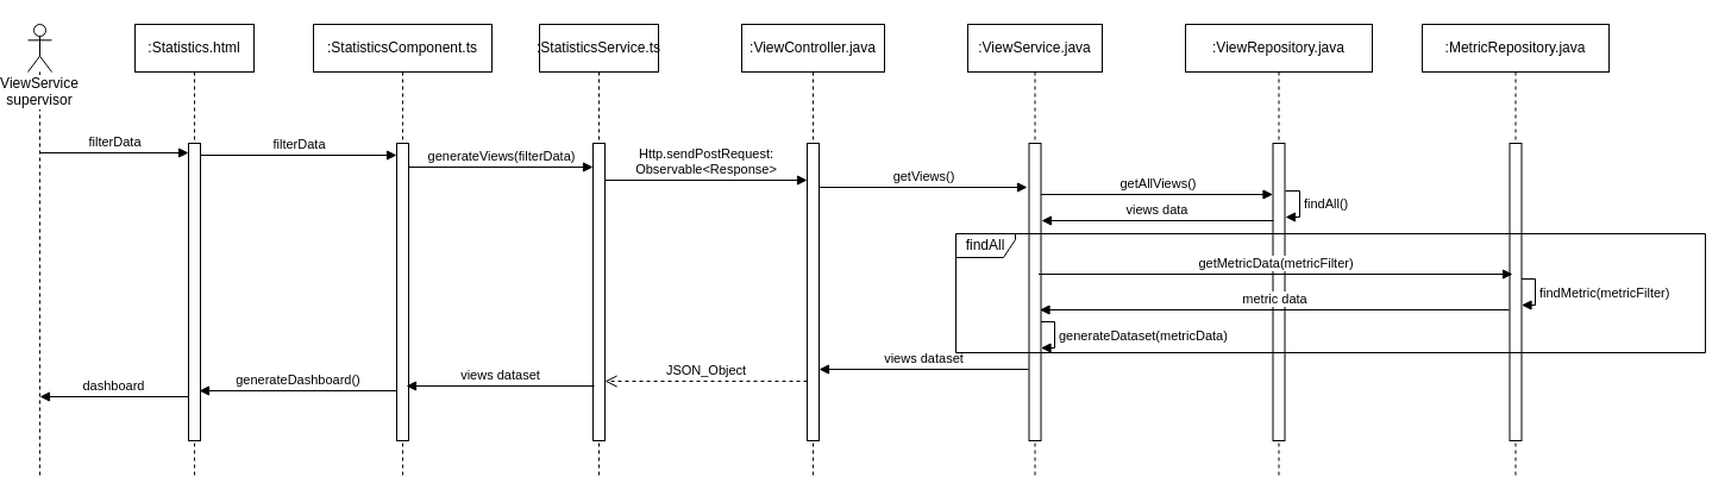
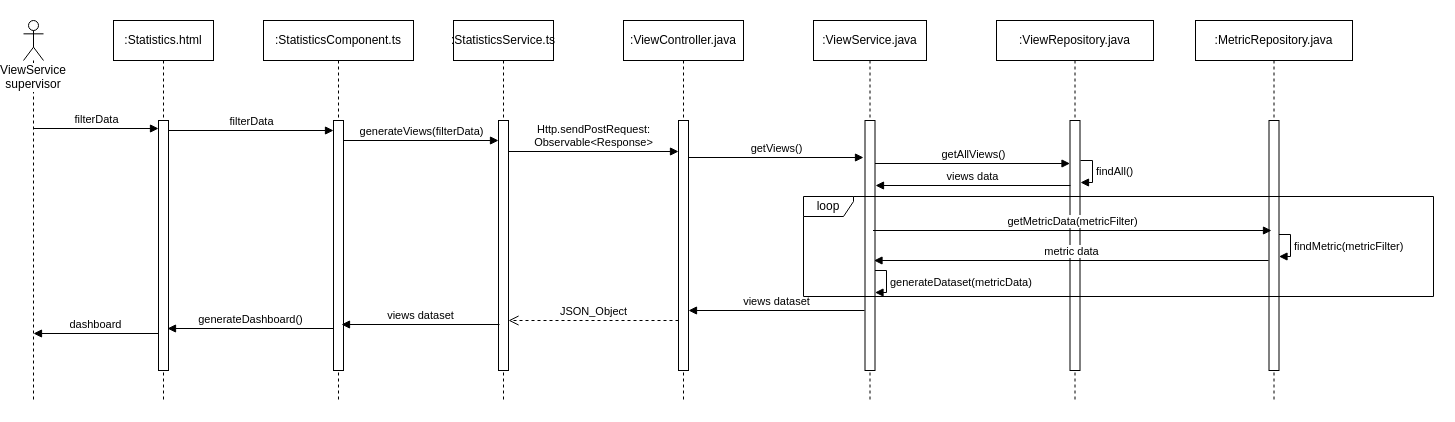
  <mxCell id="0" />
  <mxCell id="1" parent="0" />
  <mxCell id="2" value=":Statistics.html" style="shape=umlLifeline;perimeter=lifelinePerimeter;whiteSpace=wrap;html=1;container=1;collapsible=0;recursiveResize=0;outlineConnect=0;" vertex="1" parent="1"><mxGeometry x="110" y="20" width="100" height="380" as="geometry" /></mxCell>
  <mxCell id="3" value="" style="html=1;points=[];perimeter=orthogonalPerimeter;" vertex="1" parent="2"><mxGeometry x="45" y="100" width="10" height="250" as="geometry" /></mxCell>
  <mxCell id="4" value=":StatisticsComponent.ts" style="shape=umlLifeline;perimeter=lifelinePerimeter;whiteSpace=wrap;html=1;container=1;collapsible=0;recursiveResize=0;outlineConnect=0;" vertex="1" parent="1"><mxGeometry x="260" y="20" width="150" height="380" as="geometry" /></mxCell>
  <mxCell id="5" value="" style="html=1;points=[];perimeter=orthogonalPerimeter;" vertex="1" parent="4"><mxGeometry x="70" y="100" width="10" height="250" as="geometry" /></mxCell>
  <mxCell id="6" value=":StatisticsService.ts" style="shape=umlLifeline;perimeter=lifelinePerimeter;whiteSpace=wrap;html=1;container=1;collapsible=0;recursiveResize=0;outlineConnect=0;" vertex="1" parent="1"><mxGeometry x="450" y="20" width="100" height="380" as="geometry" /></mxCell>
  <mxCell id="7" value="" style="html=1;points=[];perimeter=orthogonalPerimeter;" vertex="1" parent="6"><mxGeometry x="45" y="100" width="10" height="250" as="geometry" /></mxCell>
  <mxCell id="8" value=":ViewController.java" style="shape=umlLifeline;perimeter=lifelinePerimeter;whiteSpace=wrap;html=1;container=1;collapsible=0;recursiveResize=0;outlineConnect=0;" vertex="1" parent="1"><mxGeometry x="620" y="20" width="120" height="380" as="geometry" /></mxCell>
  <mxCell id="9" value="" style="html=1;points=[];perimeter=orthogonalPerimeter;" vertex="1" parent="8"><mxGeometry x="55" y="100" width="10" height="250" as="geometry" /></mxCell>
  <mxCell id="10" value=":ViewService.java" style="shape=umlLifeline;perimeter=lifelinePerimeter;whiteSpace=wrap;html=1;container=1;collapsible=0;recursiveResize=0;outlineConnect=0;" vertex="1" parent="1"><mxGeometry x="810" y="20" width="113" height="380" as="geometry" /></mxCell>
  <mxCell id="11" value="" style="html=1;points=[];perimeter=orthogonalPerimeter;" vertex="1" parent="10"><mxGeometry x="51.5" y="100" width="10" height="250" as="geometry" /></mxCell>
  <mxCell id="12" value=":ViewRepository.java" style="shape=umlLifeline;perimeter=lifelinePerimeter;whiteSpace=wrap;html=1;container=1;collapsible=0;recursiveResize=0;outlineConnect=0;" vertex="1" parent="1"><mxGeometry x="993" y="20" width="157" height="380" as="geometry" /></mxCell>
  <mxCell id="13" value="" style="html=1;points=[];perimeter=orthogonalPerimeter;" vertex="1" parent="12"><mxGeometry x="73.5" y="100" width="10" height="250" as="geometry" /></mxCell>
  <mxCell id="14" value="ViewService supervisor" style="shape=umlLifeline;participant=umlActor;perimeter=lifelinePerimeter;whiteSpace=wrap;html=1;container=1;collapsible=0;recursiveResize=0;verticalAlign=top;spacingTop=36;labelBackgroundColor=#ffffff;outlineConnect=0;" vertex="1" parent="1"><mxGeometry y="20" width="20" height="380" as="geometry" x="20" /></mxCell>
  <mxCell id="15" value="dashboard" style="html=1;verticalAlign=bottom;endArrow=block;" edge="1" parent="14"><mxGeometry width="80" relative="1" as="geometry"><mxPoint x="135" y="313" as="sourcePoint" /><mxPoint x="10" y="313" as="targetPoint" /></mxGeometry></mxCell>
  <mxCell id="16" value="filterData" style="html=1;verticalAlign=bottom;endArrow=block;entryX=0;entryY=0.032;entryDx=0;entryDy=0;entryPerimeter=0;" edge="1" parent="1" source="14" target="3"><mxGeometry width="80" relative="1" as="geometry"><mxPoint x="-20" y="350" as="sourcePoint" /><mxPoint x="110" y="270" as="targetPoint" /></mxGeometry></mxCell>
  <mxCell id="17" value="filterData" style="html=1;verticalAlign=bottom;endArrow=block;" edge="1" parent="1"><mxGeometry width="80" relative="1" as="geometry"><mxPoint x="165" y="130" as="sourcePoint" /><mxPoint x="330" y="130" as="targetPoint" /></mxGeometry></mxCell>
  <mxCell id="18" value="generateViews(filterData)" style="html=1;verticalAlign=bottom;endArrow=block;entryX=0;entryY=0.08;entryDx=0;entryDy=0;entryPerimeter=0;" edge="1" parent="1" target="7"><mxGeometry width="80" relative="1" as="geometry"><mxPoint x="340" y="140" as="sourcePoint" /><mxPoint x="460.5" y="140" as="targetPoint" /></mxGeometry></mxCell>
  <mxCell id="19" value="Http.sendPostRequest:&lt;br&gt;Observable&amp;lt;Response&amp;gt;&lt;br&gt;" style="html=1;verticalAlign=bottom;endArrow=block;entryX=0;entryY=0.124;entryDx=0;entryDy=0;entryPerimeter=0;exitX=1;exitY=0.124;exitDx=0;exitDy=0;exitPerimeter=0;" edge="1" parent="1" source="7" target="9"><mxGeometry width="80" relative="1" as="geometry"><mxPoint x="510" y="150" as="sourcePoint" /><mxPoint x="670" y="150" as="targetPoint" /></mxGeometry></mxCell>
  <mxCell id="20" value="getAllViews()" style="html=1;verticalAlign=bottom;endArrow=block;" edge="1" parent="1"><mxGeometry width="80" relative="1" as="geometry"><mxPoint x="871.5" y="163" as="sourcePoint" /><mxPoint x="1066.5" y="163" as="targetPoint" /></mxGeometry></mxCell>
  <mxCell id="21" value="generateDataset(metricData)" style="edgeStyle=orthogonalEdgeStyle;html=1;align=left;spacingLeft=2;endArrow=block;rounded=0;entryX=0.52;entryY=0.468;entryDx=0;entryDy=0;entryPerimeter=0;" edge="1" parent="1"><mxGeometry relative="1" as="geometry"><mxPoint x="871.5" y="270" as="sourcePoint" /><Array as="points"><mxPoint x="883" y="270" /><mxPoint x="883" y="292" /></Array><mxPoint x="871.5" y="292" as="targetPoint" /></mxGeometry></mxCell>
  <mxCell id="22" value="views data" style="html=1;verticalAlign=bottom;endArrow=block;entryX=1.05;entryY=0.356;entryDx=0;entryDy=0;entryPerimeter=0;exitX=0.05;exitY=0.356;exitDx=0;exitDy=0;exitPerimeter=0;endFill=1;" edge="1" parent="1"><mxGeometry relative="1" as="geometry"><mxPoint x="1067" y="185" as="sourcePoint" /><mxPoint x="872" y="185" as="targetPoint" /></mxGeometry></mxCell>
  <mxCell id="23" value="getViews()" style="html=1;verticalAlign=bottom;endArrow=block;exitX=1;exitY=0.124;exitDx=0;exitDy=0;exitPerimeter=0;" edge="1" parent="1"><mxGeometry width="80" relative="1" as="geometry"><mxPoint x="685" y="157" as="sourcePoint" /><mxPoint x="860" y="157" as="targetPoint" /></mxGeometry></mxCell>
  <mxCell id="24" value=":MetricRepository.java" style="shape=umlLifeline;perimeter=lifelinePerimeter;whiteSpace=wrap;html=1;container=1;collapsible=0;recursiveResize=0;outlineConnect=0;" vertex="1" parent="1"><mxGeometry x="1192" y="20" width="157" height="380" as="geometry" /></mxCell>
  <mxCell id="25" value="" style="html=1;points=[];perimeter=orthogonalPerimeter;" vertex="1" parent="24"><mxGeometry x="73.5" y="100" width="10" height="250" as="geometry" /></mxCell>
  <mxCell id="26" value="getMetricData(metricFilter)" style="html=1;verticalAlign=bottom;endArrow=block;exitX=1;exitY=0.124;exitDx=0;exitDy=0;exitPerimeter=0;" edge="1" parent="1"><mxGeometry width="80" relative="1" as="geometry"><mxPoint x="869.5" y="230" as="sourcePoint" /><mxPoint x="1268" y="230" as="targetPoint" /></mxGeometry></mxCell>
  <mxCell id="27" value="findMetric(metricFilter)" style="edgeStyle=orthogonalEdgeStyle;html=1;align=left;spacingLeft=2;endArrow=block;rounded=0;entryX=0.52;entryY=0.468;entryDx=0;entryDy=0;entryPerimeter=0;" edge="1" parent="1"><mxGeometry relative="1" as="geometry"><mxPoint x="1275.5" y="234" as="sourcePoint" /><Array as="points"><mxPoint x="1287" y="234" /><mxPoint x="1287" y="256" /></Array><mxPoint x="1275.5" y="256" as="targetPoint" /></mxGeometry></mxCell>
  <mxCell id="28" value="metric data" style="html=1;verticalAlign=bottom;endArrow=block;entryX=0.85;entryY=0.296;entryDx=0;entryDy=0;entryPerimeter=0;exitX=-0.05;exitY=0.56;exitDx=0;exitDy=0;exitPerimeter=0;" edge="1" parent="1" source="25"><mxGeometry width="80" relative="1" as="geometry"><mxPoint x="1260" y="260" as="sourcePoint" /><mxPoint x="870.5" y="260" as="targetPoint" /></mxGeometry></mxCell>
  <mxCell id="29" value="findAll()" style="edgeStyle=orthogonalEdgeStyle;html=1;align=left;spacingLeft=2;endArrow=block;rounded=0;entryX=0.52;entryY=0.468;entryDx=0;entryDy=0;entryPerimeter=0;" edge="1" parent="1"><mxGeometry relative="1" as="geometry"><mxPoint x="1077" y="160" as="sourcePoint" /><Array as="points"><mxPoint x="1089" y="160" /><mxPoint x="1089" y="182" /></Array><mxPoint x="1077" y="182" as="targetPoint" /></mxGeometry></mxCell>
  <mxCell id="30" value="views dataset" style="html=1;verticalAlign=bottom;endArrow=block;entryX=0.533;entryY=0.537;entryDx=0;entryDy=0;entryPerimeter=0;" edge="1" parent="1"><mxGeometry width="80" relative="1" as="geometry"><mxPoint x="861" y="310" as="sourcePoint" /><mxPoint x="685" y="310" as="targetPoint" /></mxGeometry></mxCell>
  <mxCell id="31" value="views dataset" style="html=1;verticalAlign=bottom;endArrow=block;" edge="1" parent="1"><mxGeometry width="80" relative="1" as="geometry"><mxPoint x="496" y="324" as="sourcePoint" /><mxPoint x="338" y="324" as="targetPoint" /></mxGeometry></mxCell>
  <mxCell id="32" value="JSON_Object" style="html=1;verticalAlign=bottom;endArrow=open;dashed=1;endSize=8;" edge="1" parent="1"><mxGeometry relative="1" as="geometry"><mxPoint x="675" y="320" as="sourcePoint" /><mxPoint x="505" y="320" as="targetPoint" /></mxGeometry></mxCell>
  <mxCell id="33" value="generateDashboard()" style="html=1;verticalAlign=bottom;endArrow=block;entryX=0.9;entryY=0.48;entryDx=0;entryDy=0;entryPerimeter=0;" edge="1" parent="1"><mxGeometry width="80" relative="1" as="geometry"><mxPoint x="330" y="328" as="sourcePoint" /><mxPoint x="164" y="328" as="targetPoint" /></mxGeometry></mxCell>
- <mxCell id="34" value="findAll" style="shape=umlFrame;whiteSpace=wrap;html=1;width=50;height=20;" vertex="1" parent="1"><mxGeometry x="800" y="196" width="630" height="100" as="geometry" /></mxCell>
+ <mxCell id="34" value="loop" style="shape=umlFrame;whiteSpace=wrap;html=1;width=50;height=20;" vertex="1" parent="1"><mxGeometry x="800" y="196" width="630" height="100" as="geometry" /></mxCell>
